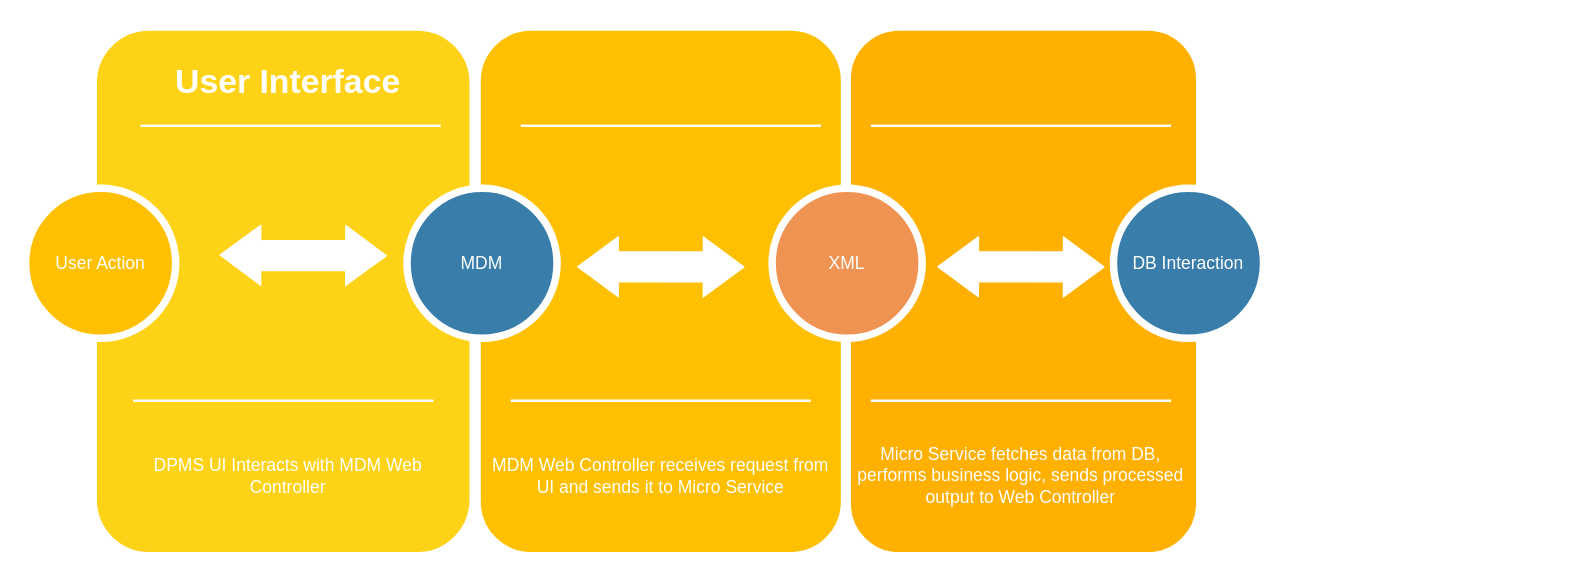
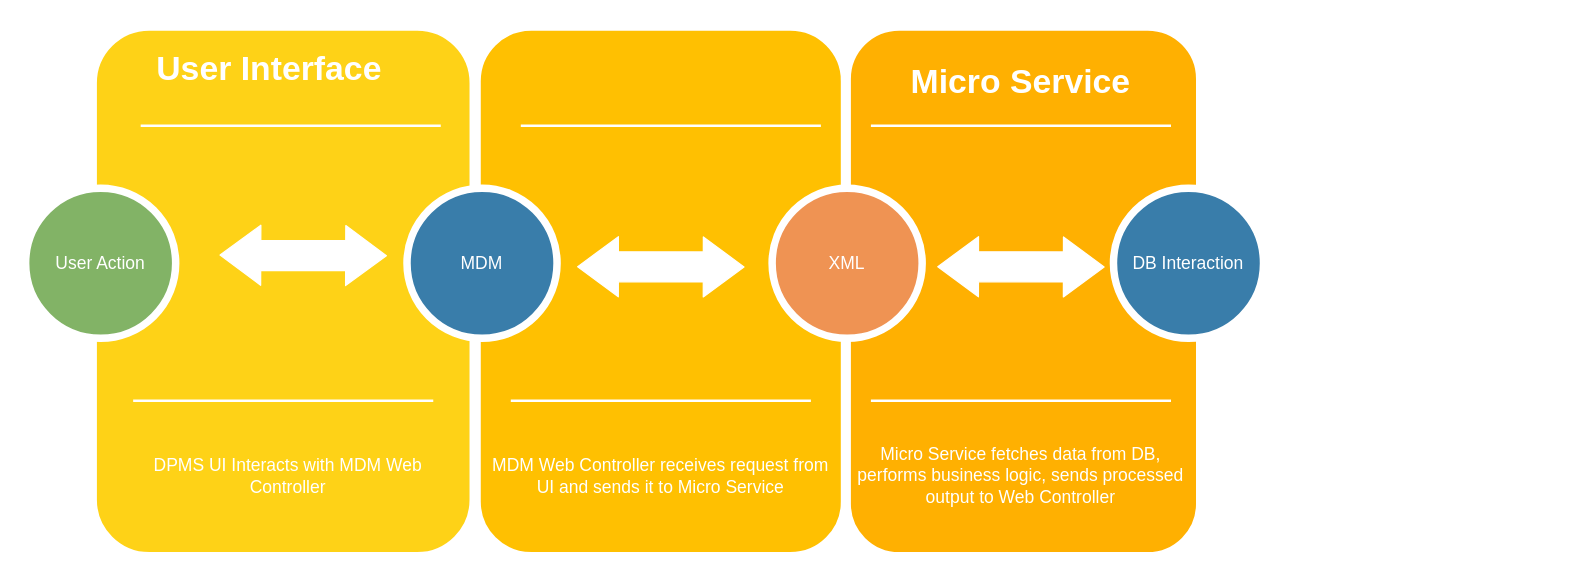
  <mxCell id="0" />
  <mxCell id="1" parent="0" />
  <mxCell id="2" value="" style="whiteSpace=wrap;html=1;rounded=1;shadow=0;strokeWidth=8;fontSize=20;align=center;fillColor=#FED217;strokeColor=#FFFFFF;" parent="1" vertex="1"><mxGeometry x="73" y="20" width="306" height="425" as="geometry" /></mxCell>
- <mxCell id="3" value="User Interface" style="text;html=1;strokeColor=none;fillColor=none;align=center;verticalAlign=middle;whiteSpace=wrap;rounded=0;shadow=0;fontSize=27;fontColor=#FFFFFF;fontStyle=1" parent="1" vertex="1"><mxGeometry x="90" y="35" width="280" height="60" as="geometry" /></mxCell>
+ <mxCell id="3" value="User Interface" style="text;html=1;strokeColor=none;fillColor=none;align=center;verticalAlign=middle;whiteSpace=wrap;rounded=0;shadow=0;fontSize=27;fontColor=#FFFFFF;fontStyle=1" parent="1" vertex="1"><mxGeometry x="75" y="25" width="280" height="60" as="geometry" /></mxCell>
  <mxCell id="4" value="DPMS UI Interacts with MDM Web Controller" style="text;html=1;strokeColor=none;fillColor=none;align=center;verticalAlign=middle;whiteSpace=wrap;rounded=0;shadow=0;fontSize=14;fontColor=#FFFFFF;" parent="1" vertex="1"><mxGeometry x="90" y="335" width="280" height="90" as="geometry" /></mxCell>
  <mxCell id="5" value="" style="line;strokeWidth=2;html=1;rounded=0;shadow=0;fontSize=27;align=center;fillColor=none;strokeColor=#FFFFFF;" parent="1" vertex="1"><mxGeometry x="112" y="95" width="240" height="10" as="geometry" /></mxCell>
  <mxCell id="6" value="" style="line;strokeWidth=2;html=1;rounded=0;shadow=0;fontSize=27;align=center;fillColor=none;strokeColor=#FFFFFF;" parent="1" vertex="1"><mxGeometry x="106" y="315" width="240" height="10" as="geometry" /></mxCell>
  <mxCell id="7" value="" style="whiteSpace=wrap;html=1;rounded=1;shadow=0;strokeWidth=8;fontSize=20;align=center;fillColor=#FFC001;strokeColor=#FFFFFF;" parent="1" vertex="1"><mxGeometry x="380" y="20" width="296" height="425" as="geometry" /></mxCell>
  <mxCell id="8" value="MDM Web Controller receives request from UI and sends it to Micro Service" style="text;html=1;strokeColor=none;fillColor=none;align=center;verticalAlign=middle;whiteSpace=wrap;rounded=0;shadow=0;fontSize=14;fontColor=#FFFFFF;" parent="1" vertex="1"><mxGeometry x="388" y="335" width="280" height="90" as="geometry" /></mxCell>
  <mxCell id="9" value="" style="line;strokeWidth=2;html=1;rounded=0;shadow=0;fontSize=27;align=center;fillColor=none;strokeColor=#FFFFFF;" parent="1" vertex="1"><mxGeometry x="416" y="95" width="240" height="10" as="geometry" /></mxCell>
  <mxCell id="10" value="" style="line;strokeWidth=2;html=1;rounded=0;shadow=0;fontSize=27;align=center;fillColor=none;strokeColor=#FFFFFF;" parent="1" vertex="1"><mxGeometry x="408" y="315" width="240" height="10" as="geometry" /></mxCell>
  <mxCell id="11" value="MDM" style="ellipse;whiteSpace=wrap;html=1;rounded=0;shadow=0;strokeWidth=6;fontSize=14;align=center;fillColor=#397DAA;strokeColor=#FFFFFF;fontColor=#FFFFFF;" parent="1" vertex="1"><mxGeometry x="325" y="150" width="120" height="120" as="geometry" /></mxCell>
  <mxCell id="12" value="" style="whiteSpace=wrap;html=1;rounded=1;shadow=0;strokeWidth=8;fontSize=20;align=center;fillColor=#FFB001;strokeColor=#FFFFFF;" parent="1" vertex="1"><mxGeometry x="676" y="20" width="284" height="425" as="geometry" /></mxCell>
+ <mxCell id="13" value="Micro Service" style="text;html=1;strokeColor=none;fillColor=none;align=center;verticalAlign=middle;whiteSpace=wrap;rounded=0;shadow=0;fontSize=27;fontColor=#FFFFFF;fontStyle=1" parent="1" vertex="1"><mxGeometry x="676" y="35" width="280" height="60" as="geometry" /></mxCell>
  <mxCell id="14" value="Micro Service fetches data from DB, performs business logic, sends processed output to Web Controller" style="text;html=1;strokeColor=none;fillColor=none;align=center;verticalAlign=middle;whiteSpace=wrap;rounded=0;shadow=0;fontSize=14;fontColor=#FFFFFF;" parent="1" vertex="1"><mxGeometry x="676" y="335" width="280" height="90" as="geometry" /></mxCell>
  <mxCell id="15" value="" style="line;strokeWidth=2;html=1;rounded=0;shadow=0;fontSize=27;align=center;fillColor=none;strokeColor=#FFFFFF;" parent="1" vertex="1"><mxGeometry x="696" y="95" width="240" height="10" as="geometry" /></mxCell>
  <mxCell id="16" value="" style="line;strokeWidth=2;html=1;rounded=0;shadow=0;fontSize=27;align=center;fillColor=none;strokeColor=#FFFFFF;" parent="1" vertex="1"><mxGeometry x="696" y="315" width="240" height="10" as="geometry" /></mxCell>
  <mxCell id="17" value="XML" style="ellipse;whiteSpace=wrap;html=1;rounded=0;shadow=0;strokeWidth=6;fontSize=14;align=center;fillColor=#EF9353;strokeColor=#FFFFFF;fontColor=#FFFFFF;" parent="1" vertex="1"><mxGeometry x="617" y="150" width="120" height="120" as="geometry" /></mxCell>
  <mxCell id="18" value="DELIGHT" style="text;html=1;strokeColor=none;fillColor=none;align=center;verticalAlign=middle;whiteSpace=wrap;rounded=0;shadow=0;fontSize=27;fontColor=#FFFFFF;fontStyle=1" parent="1" vertex="1"><mxGeometry x="956" y="35" width="280" height="60" as="geometry" /></mxCell>
  <mxCell id="19" value="Events&lt;div&gt;Social Inbox&lt;/div&gt;&lt;div&gt;Smart Content&lt;/div&gt;" style="text;html=1;strokeColor=none;fillColor=none;align=center;verticalAlign=middle;whiteSpace=wrap;rounded=0;shadow=0;fontSize=14;fontColor=#FFFFFF;" parent="1" vertex="1"><mxGeometry x="956" y="335" width="280" height="90" as="geometry" /></mxCell>
  <mxCell id="20" value="" style="line;strokeWidth=2;html=1;rounded=0;shadow=0;fontSize=27;align=center;fillColor=none;strokeColor=#FFFFFF;" parent="1" vertex="1"><mxGeometry x="976" y="95" width="240" height="10" as="geometry" /></mxCell>
  <mxCell id="21" value="" style="line;strokeWidth=2;html=1;rounded=0;shadow=0;fontSize=27;align=center;fillColor=none;strokeColor=#FFFFFF;" parent="1" vertex="1"><mxGeometry x="976" y="315" width="240" height="10" as="geometry" /></mxCell>
  <mxCell id="22" value="" style="shape=flexArrow;endArrow=classic;startArrow=classic;html=1;startWidth=23;startSize=10.51;endWidth=23;endSize=10.51;width=24;strokeColor=#ffffff;fillColor=#FFFFFF;exitX=0;exitY=0;exitDx=0;exitDy=12;exitPerimeter=0;" edge="1" parent="1"><mxGeometry width="100" height="100" relative="1" as="geometry"><mxPoint x="461" y="212.75" as="sourcePoint" /><mxPoint x="595" y="213" as="targetPoint" /></mxGeometry></mxCell>
- <mxCell id="23" value="&lt;font color=&quot;#ffffff&quot;&gt;User Action&lt;/font&gt;" style="ellipse;whiteSpace=wrap;html=1;rounded=0;shadow=0;strokeWidth=6;fontSize=14;align=center;fillColor=#ffc001;strokeColor=#ffffff;" vertex="1" parent="1"><mxGeometry x="20" y="150" width="120" height="120" as="geometry" /></mxCell>
+ <mxCell id="23" value="&lt;font color=&quot;#ffffff&quot;&gt;User Action&lt;/font&gt;" style="ellipse;whiteSpace=wrap;html=1;rounded=0;shadow=0;strokeWidth=6;fontSize=14;align=center;fillColor=#82B366;strokeColor=#ffffff;" vertex="1" parent="1"><mxGeometry x="20" y="150" width="120" height="120" as="geometry" /></mxCell>
  <mxCell id="24" value="" style="shape=flexArrow;endArrow=classic;startArrow=classic;html=1;startWidth=23;startSize=10.51;endWidth=23;endSize=10.51;width=24;strokeColor=#ffffff;fillColor=#FFFFFF;exitX=0;exitY=0;exitDx=0;exitDy=12;exitPerimeter=0;" edge="1" parent="1"><mxGeometry width="100" height="100" relative="1" as="geometry"><mxPoint x="175" y="203.5" as="sourcePoint" /><mxPoint x="309" y="204" as="targetPoint" /></mxGeometry></mxCell>
  <mxCell id="25" value="DB Interaction" style="ellipse;whiteSpace=wrap;html=1;rounded=0;shadow=0;strokeWidth=6;fontSize=14;align=center;fillColor=#397daa;fontColor=#ffffff;strokeColor=#ffffff;" vertex="1" parent="1"><mxGeometry x="890" y="150" width="120" height="120" as="geometry" /></mxCell>
  <mxCell id="26" value="" style="shape=flexArrow;endArrow=classic;startArrow=classic;html=1;startWidth=23;startSize=10.51;endWidth=23;endSize=10.51;width=24;strokeColor=#ffffff;fillColor=#FFFFFF;exitX=0;exitY=0;exitDx=0;exitDy=12;exitPerimeter=0;" edge="1" parent="1"><mxGeometry width="100" height="100" relative="1" as="geometry"><mxPoint x="749" y="212.75" as="sourcePoint" /><mxPoint x="883" y="213" as="targetPoint" /></mxGeometry></mxCell>
